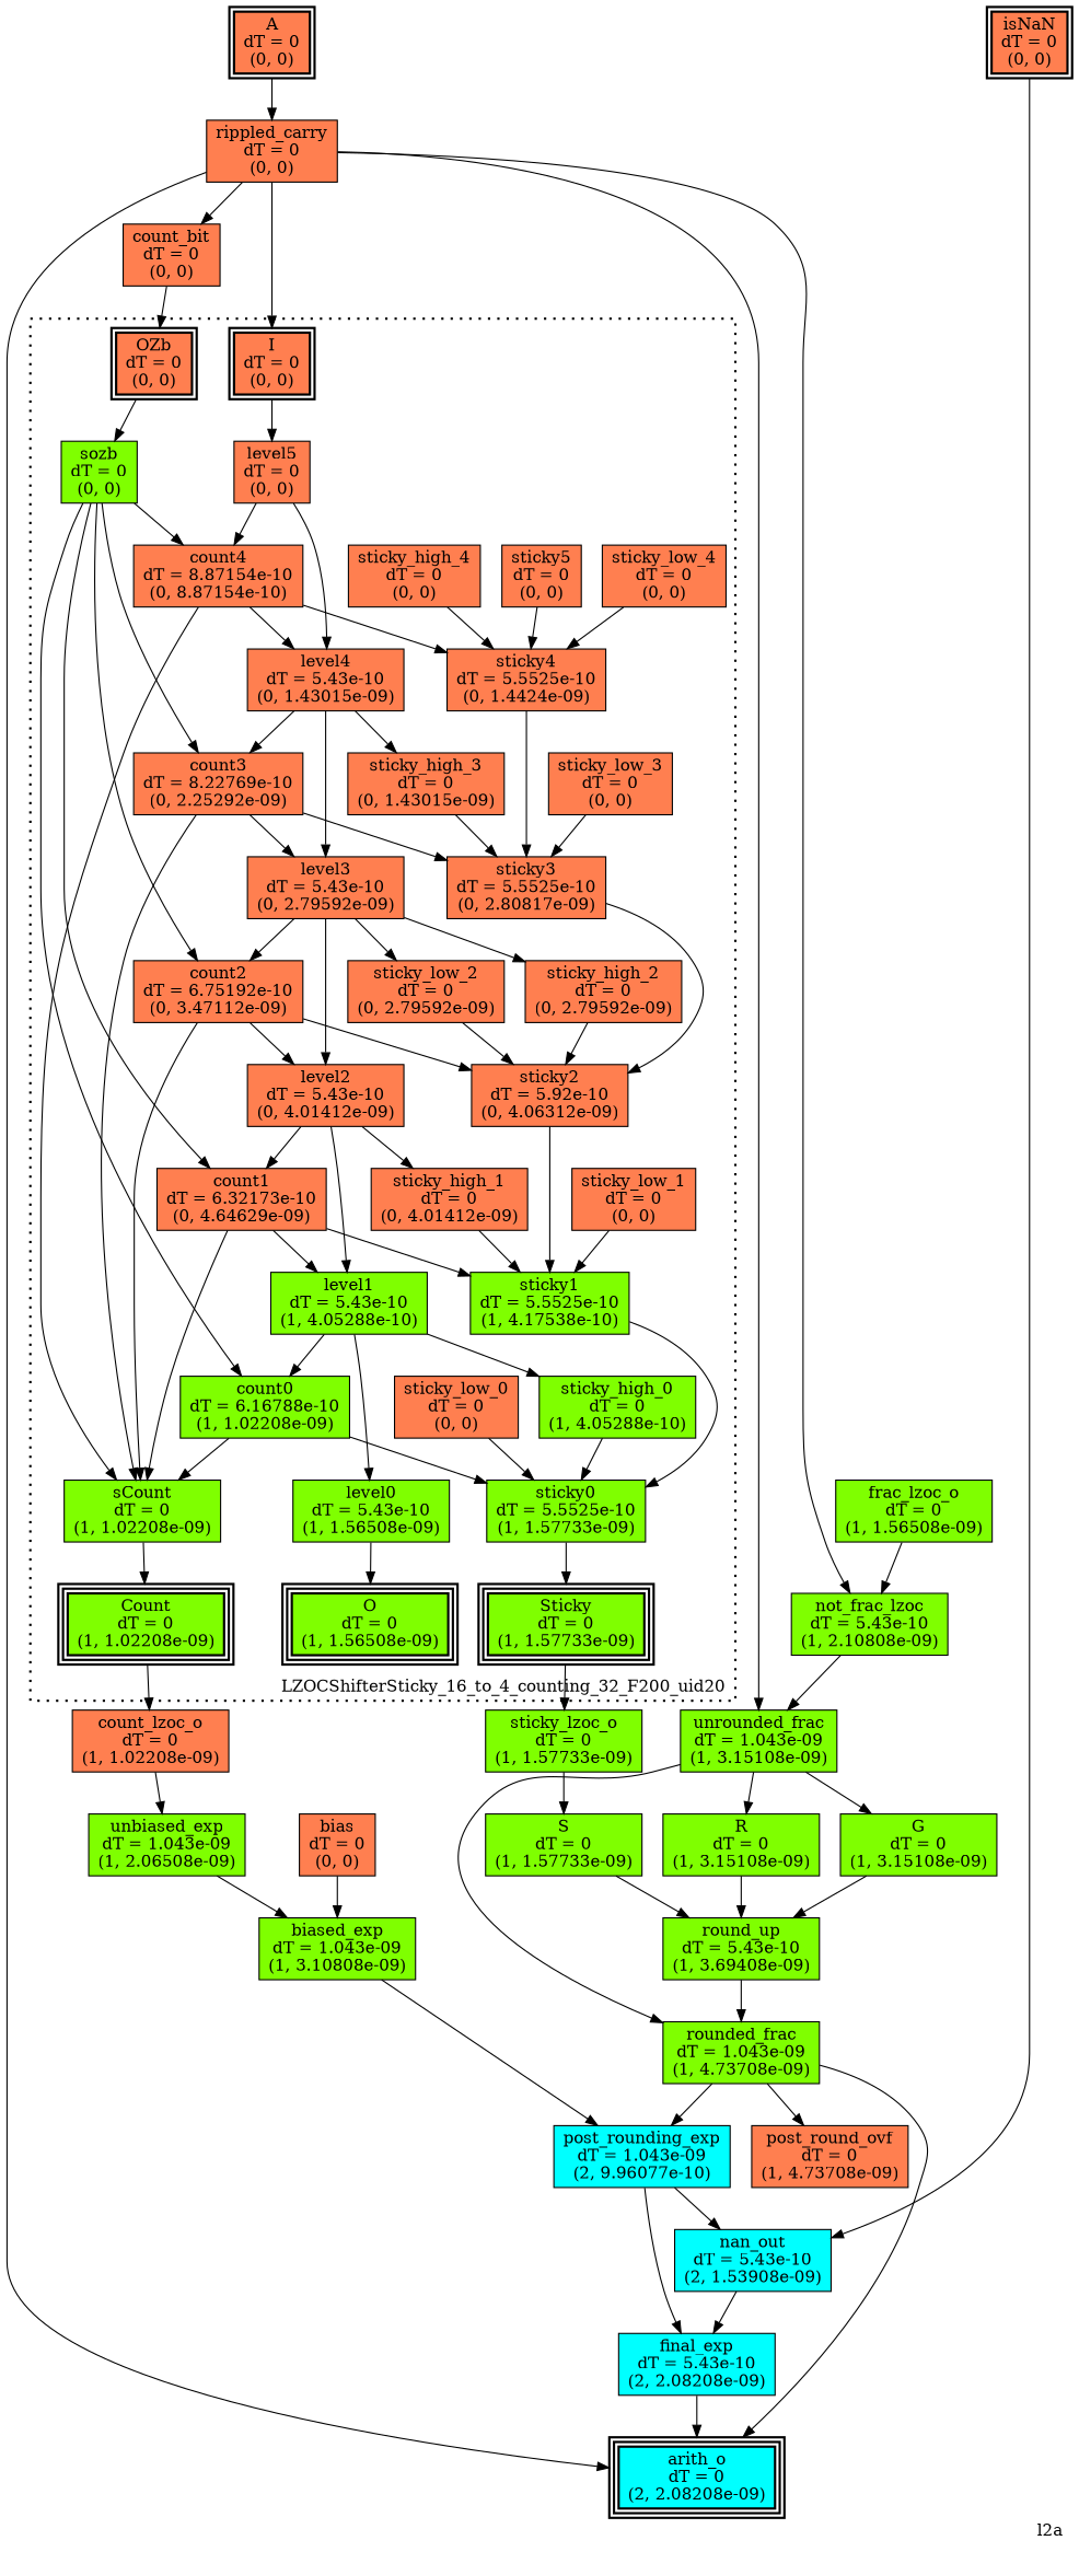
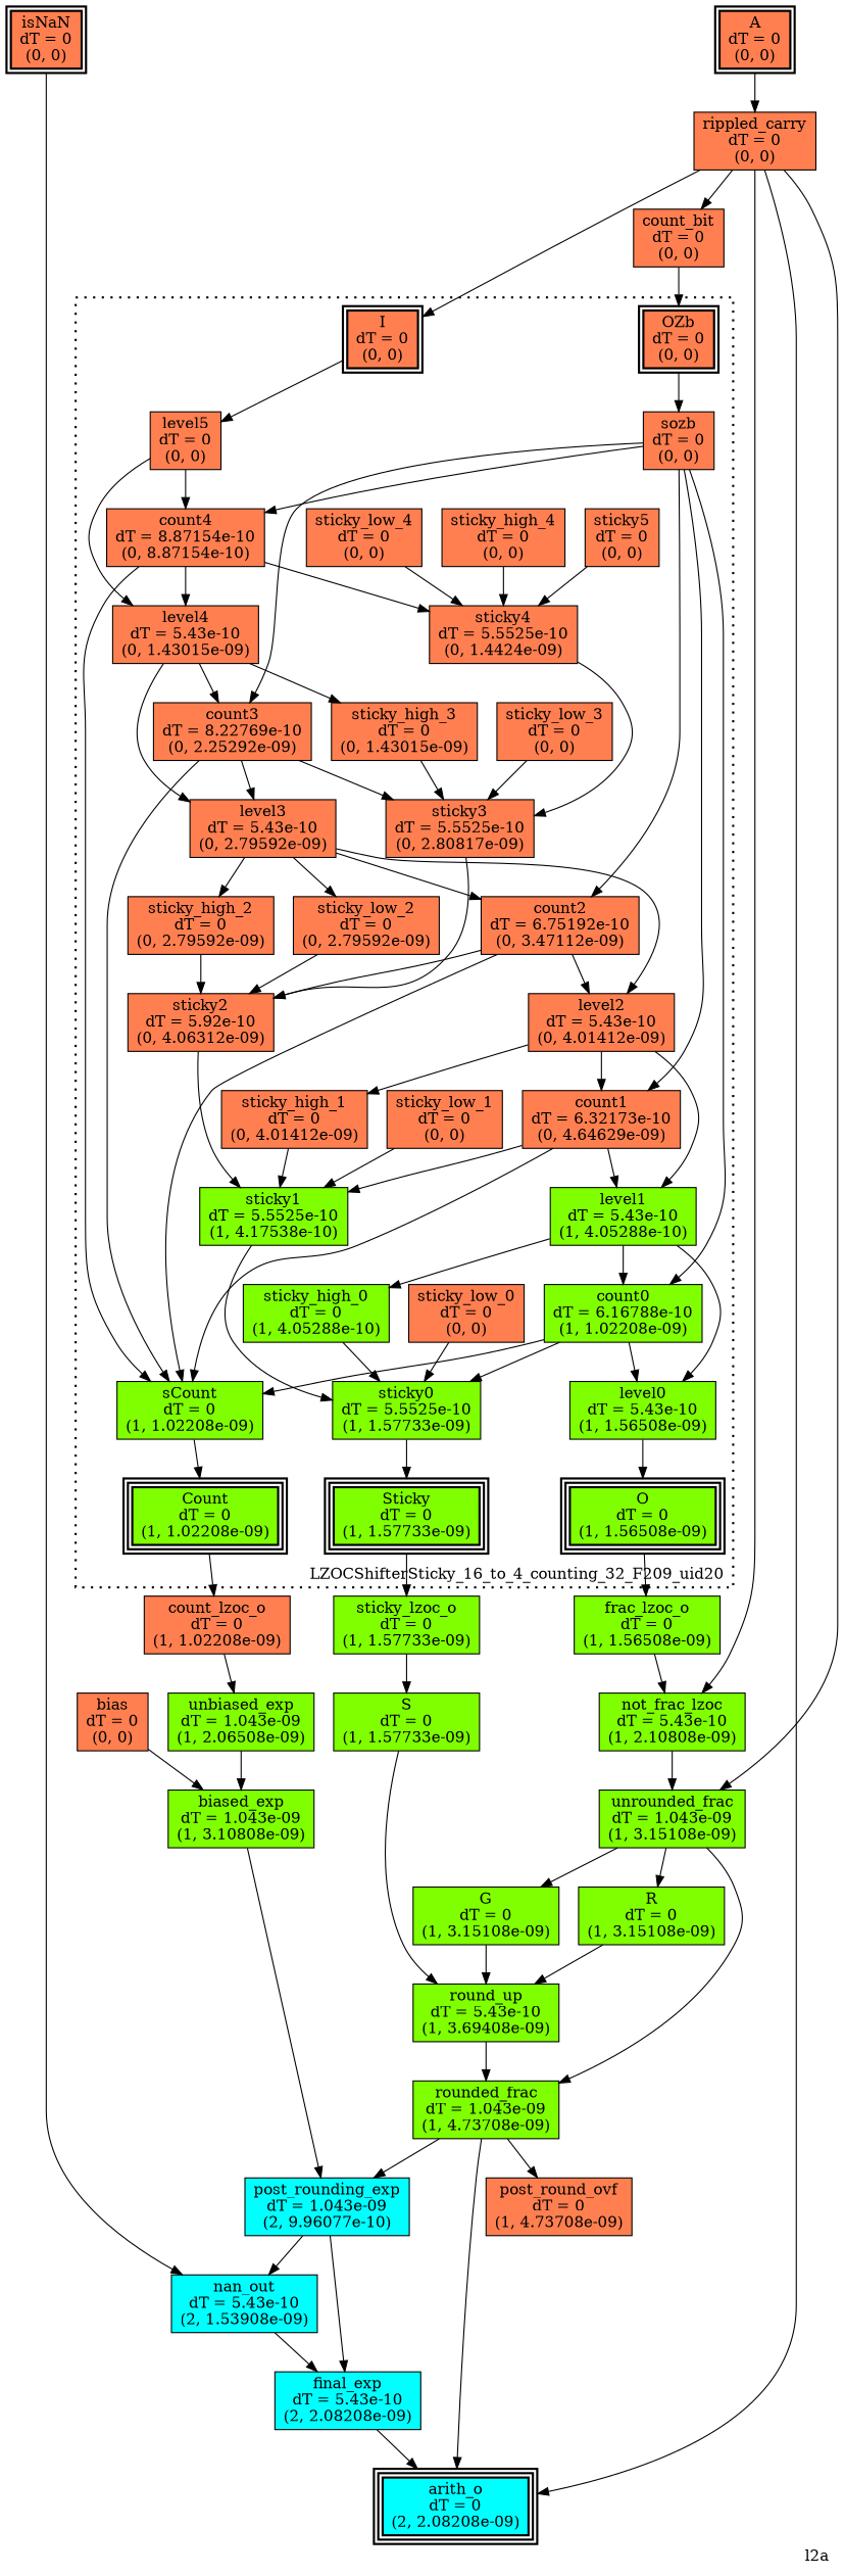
  digraph {
    label=l2a
    labeljust=right
    labelloc=bottom
    nodesep=0.25
    ranksep=0.5
    node [color=black fillcolor=coral peripheries=1 shape=box style=filled]
    edge [arrowhead=normal arrowsize=1.0 arrowtail=normal color=black dir=forward]
    n1 [label="A\ndT = 0\n(0, 0)" peripheries=2 style="bold, filled"]
    n2 [label="isNaN\ndT = 0\n(0, 0)" peripheries=2 style="bold, filled"]
    n3 [fillcolor=cyan label="arith_o\ndT = 0\n(2, 2.08208e-09)" peripheries=3 style="bold, filled"]
    n4 [label="I\ndT = 0\n(0, 0)" peripheries=2 style="bold, filled"]
    n5 [label="OZb\ndT = 0\n(0, 0)" peripheries=2 style="bold, filled"]
    n6 [fillcolor=chartreuse label="Count\ndT = 0\n(1, 1.02208e-09)" peripheries=3 style="bold, filled"]
    n7 [fillcolor=chartreuse label="O\ndT = 0\n(1, 1.56508e-09)" peripheries=3 style="bold, filled"]
    n8 [fillcolor=chartreuse label="Sticky\ndT = 0\n(1, 1.57733e-09)" peripheries=3 style="bold, filled"]
    n9 [label="level5\ndT = 0\n(0, 0)"]
-   n10 [fillcolor=chartreuse label="sozb\ndT = 0\n(0, 0)"]
+   n10 [label="sozb\ndT = 0\n(0, 0)"]
    n11 [label="count4\ndT = 8.87154e-10\n(0, 8.87154e-10)"]
    n12 [label="level4\ndT = 5.43e-10\n(0, 1.43015e-09)"]
    n13 [label="count3\ndT = 8.22769e-10\n(0, 2.25292e-09)"]
    n14 [label="count2\ndT = 6.75192e-10\n(0, 3.47112e-09)"]
    n15 [label="count1\ndT = 6.32173e-10\n(0, 4.64629e-09)"]
    n16 [fillcolor=chartreuse label="count0\ndT = 6.16788e-10\n(1, 1.02208e-09)"]
    n17 [label="sticky5\ndT = 0\n(0, 0)"]
    n18 [label="sticky4\ndT = 5.5525e-10\n(0, 1.4424e-09)"]
    n19 [fillcolor=chartreuse label="sCount\ndT = 0\n(1, 1.02208e-09)"]
    n20 [label="level3\ndT = 5.43e-10\n(0, 2.79592e-09)"]
    n21 [label="sticky_high_3\ndT = 0\n(0, 1.43015e-09)"]
    n22 [label="sticky_high_4\ndT = 0\n(0, 0)"]
    n23 [label="sticky_low_4\ndT = 0\n(0, 0)"]
    n24 [label="sticky3\ndT = 5.5525e-10\n(0, 2.80817e-09)"]
    n25 [label="level2\ndT = 5.43e-10\n(0, 4.01412e-09)"]
    n26 [label="sticky_high_2\ndT = 0\n(0, 2.79592e-09)"]
    n27 [label="sticky_low_2\ndT = 0\n(0, 2.79592e-09)"]
    n28 [label="sticky_low_3\ndT = 0\n(0, 0)"]
    n29 [label="sticky2\ndT = 5.92e-10\n(0, 4.06312e-09)"]
    n30 [fillcolor=chartreuse label="level1\ndT = 5.43e-10\n(1, 4.05288e-10)"]
    n31 [label="sticky_high_1\ndT = 0\n(0, 4.01412e-09)"]
    n32 [fillcolor=chartreuse label="sticky1\ndT = 5.5525e-10\n(1, 4.17538e-10)"]
    n33 [fillcolor=chartreuse label="level0\ndT = 5.43e-10\n(1, 1.56508e-09)"]
    n34 [fillcolor=chartreuse label="sticky_high_0\ndT = 0\n(1, 4.05288e-10)"]
    n35 [label="sticky_low_1\ndT = 0\n(0, 0)"]
    n36 [fillcolor=chartreuse label="sticky0\ndT = 5.5525e-10\n(1, 1.57733e-09)"]
    n37 [label="sticky_low_0\ndT = 0\n(0, 0)"]
    n38 [label="rippled_carry\ndT = 0\n(0, 0)"]
    n39 [fillcolor=cyan label="nan_out\ndT = 5.43e-10\n(2, 1.53908e-09)"]
    n40 [label="count_lzoc_o\ndT = 0\n(1, 1.02208e-09)"]
    n41 [fillcolor=chartreuse label="frac_lzoc_o\ndT = 0\n(1, 1.56508e-09)"]
    n42 [fillcolor=chartreuse label="sticky_lzoc_o\ndT = 0\n(1, 1.57733e-09)"]
    n43 [label="count_bit\ndT = 0\n(0, 0)"]
    n44 [fillcolor=chartreuse label="not_frac_lzoc\ndT = 5.43e-10\n(1, 2.10808e-09)"]
    n45 [fillcolor=chartreuse label="unrounded_frac\ndT = 1.043e-09\n(1, 3.15108e-09)"]
    n46 [fillcolor=cyan label="final_exp\ndT = 5.43e-10\n(2, 2.08208e-09)"]
    n47 [fillcolor=chartreuse label="G\ndT = 0\n(1, 3.15108e-09)"]
    n48 [fillcolor=chartreuse label="R\ndT = 0\n(1, 3.15108e-09)"]
    n49 [fillcolor=chartreuse label="rounded_frac\ndT = 1.043e-09\n(1, 4.73708e-09)"]
    n50 [fillcolor=chartreuse label="unbiased_exp\ndT = 1.043e-09\n(1, 2.06508e-09)"]
    n51 [fillcolor=chartreuse label="biased_exp\ndT = 1.043e-09\n(1, 3.10808e-09)"]
    n52 [fillcolor=chartreuse label="S\ndT = 0\n(1, 1.57733e-09)"]
    n53 [fillcolor=chartreuse label="round_up\ndT = 5.43e-10\n(1, 3.69408e-09)"]
    n54 [fillcolor=cyan label="post_rounding_exp\ndT = 1.043e-09\n(2, 9.96077e-10)"]
    n55 [label="bias\ndT = 0\n(0, 0)"]
    n56 [label="post_round_ovf\ndT = 0\n(1, 4.73708e-09)"]
    subgraph sub_1 {
      rank=same
      n1
      n2
    }
    subgraph sub_2 {
      rank=same
      n3
    }
    subgraph cluster_3 {
-     label=LZOCShifterSticky_16_to_4_counting_32_F200_uid20
+     label=LZOCShifterSticky_16_to_4_counting_32_F209_uid20
      style="bold, dotted"
      n9
      n10
      n11
      n12
      n13
      n14
      n15
      n16
      n17
      n18
      n19
      n20
      n21
      n22
      n23
      n24
      n25
      n26
      n27
      n28
      n29
      n30
      n31
      n32
      n33
      n34
      n35
      n36
      n37
      subgraph sub_4 {
        label=LZOCShifterSticky_16_to_4_counting_32_F200_uid20
        rank=same
        style="bold, dotted"
        n4
        n5
      }
      subgraph sub_5 {
        label=LZOCShifterSticky_16_to_4_counting_32_F200_uid20
        rank=same
        style="bold, dotted"
        n6
        n7
        n8
      }
    }
    n1 -> n38
    n2 -> n39
    n4 -> n9
    n5 -> n10
    n6 -> n40
+   n7 -> n41
    n8 -> n42
    n9 -> n11
    n9 -> n12
    n10 -> n11
    n10 -> n13
    n10 -> n14
    n10 -> n15
    n10 -> n16
    n11 -> n12
    n11 -> n18
    n11 -> n19
    n12 -> n13
    n12 -> n20
    n12 -> n21
    n13 -> n19
    n13 -> n20
    n13 -> n24
    n14 -> n19
    n14 -> n25
    n14 -> n29
    n15 -> n19
    n15 -> n30
    n15 -> n32
    n16 -> n19
+   n16 -> n33
    n16 -> n36
    n17 -> n18
    n18 -> n24
    n19 -> n6
    n20 -> n14
    n20 -> n25
    n20 -> n26
    n20 -> n27
    n21 -> n24
    n22 -> n18
    n23 -> n18
    n24 -> n29
    n25 -> n15
    n25 -> n30
    n25 -> n31
    n26 -> n29
    n27 -> n29
    n28 -> n24
    n29 -> n32
    n30 -> n16
    n30 -> n33
    n30 -> n34
    n31 -> n32
    n32 -> n36
    n33 -> n7
    n34 -> n36
    n35 -> n32
    n36 -> n8
    n37 -> n36
    n38 -> n3
    n38 -> n4
    n38 -> n43
    n38 -> n44
    n38 -> n45
    n39 -> n46
    n40 -> n50
    n41 -> n44
    n42 -> n52
    n43 -> n5
    n44 -> n45
    n45 -> n47
    n45 -> n48
    n45 -> n49
    n46 -> n3
    n47 -> n53
    n48 -> n53
    n49 -> n3
    n49 -> n54
    n49 -> n56
    n50 -> n51
    n51 -> n54
    n52 -> n53
    n53 -> n49
    n54 -> n39
    n54 -> n46
    n55 -> n51
  }
